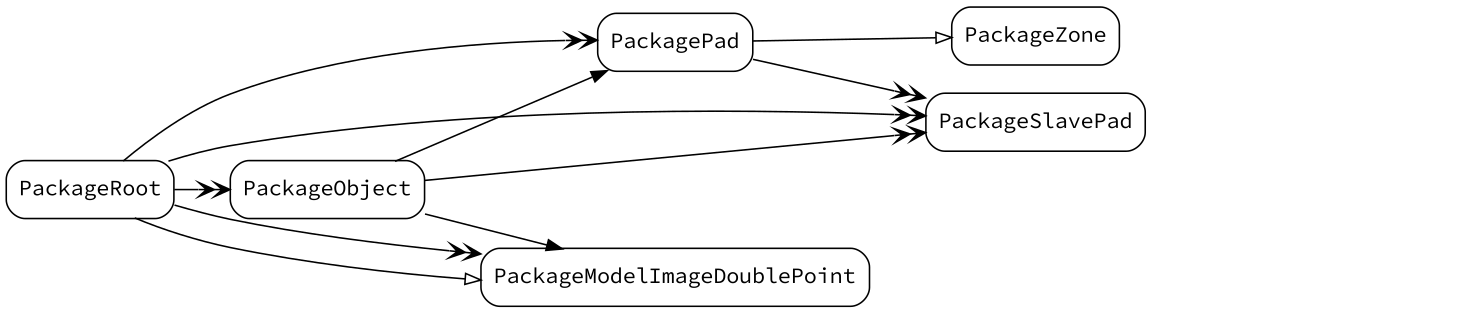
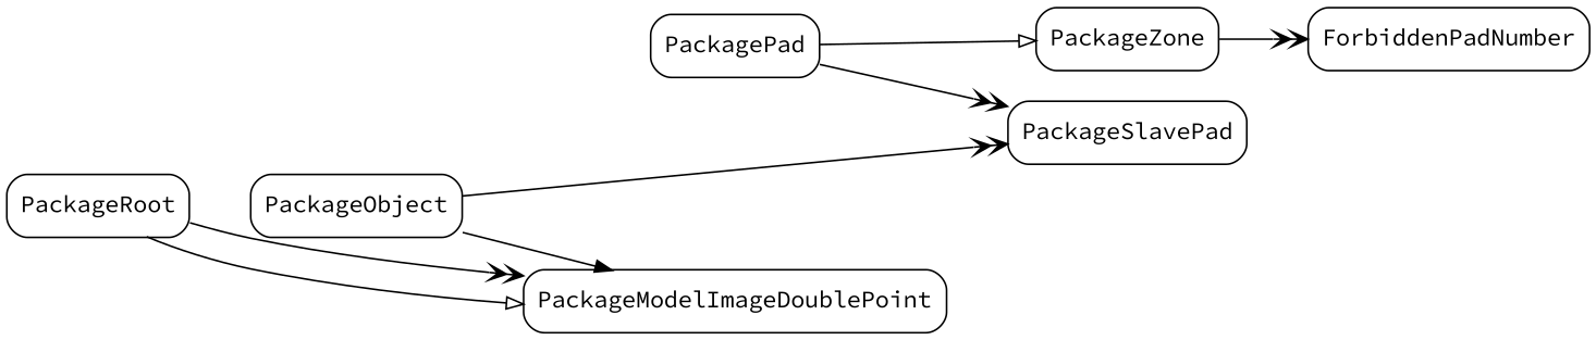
  digraph {
    fontname="Source Code Pro"
    rankdir=LR
    node [fontname="Source Code Pro" shape=record style=rounded]
    edge [arrowhead=veevee arrowtail=none dir=both fontname="Source Code Pro"]
    PackageRoot
    PackageSlavePad
    PackagePad
    PackageObject
    PackageModelImageDoublePoint
    PackageZone
-   PackageRoot -> PackageSlavePad
-   PackageRoot -> PackagePad
-   PackageRoot -> PackageObject
+   ForbiddenPadNumber
    PackageRoot -> PackageModelImageDoublePoint [arrowhead=onormal]
    PackageRoot -> PackageModelImageDoublePoint
    PackagePad -> PackageSlavePad
    PackagePad -> PackageZone [arrowhead=onormal]
    PackageObject -> PackageSlavePad [arrowtail=dot dir=""]
-   PackageObject -> PackagePad [arrowhead=normal arrowtail=dot dir=""]
    PackageObject -> PackageModelImageDoublePoint [arrowhead=normal arrowtail=dot dir=""]
+   PackageZone -> ForbiddenPadNumber
  }
